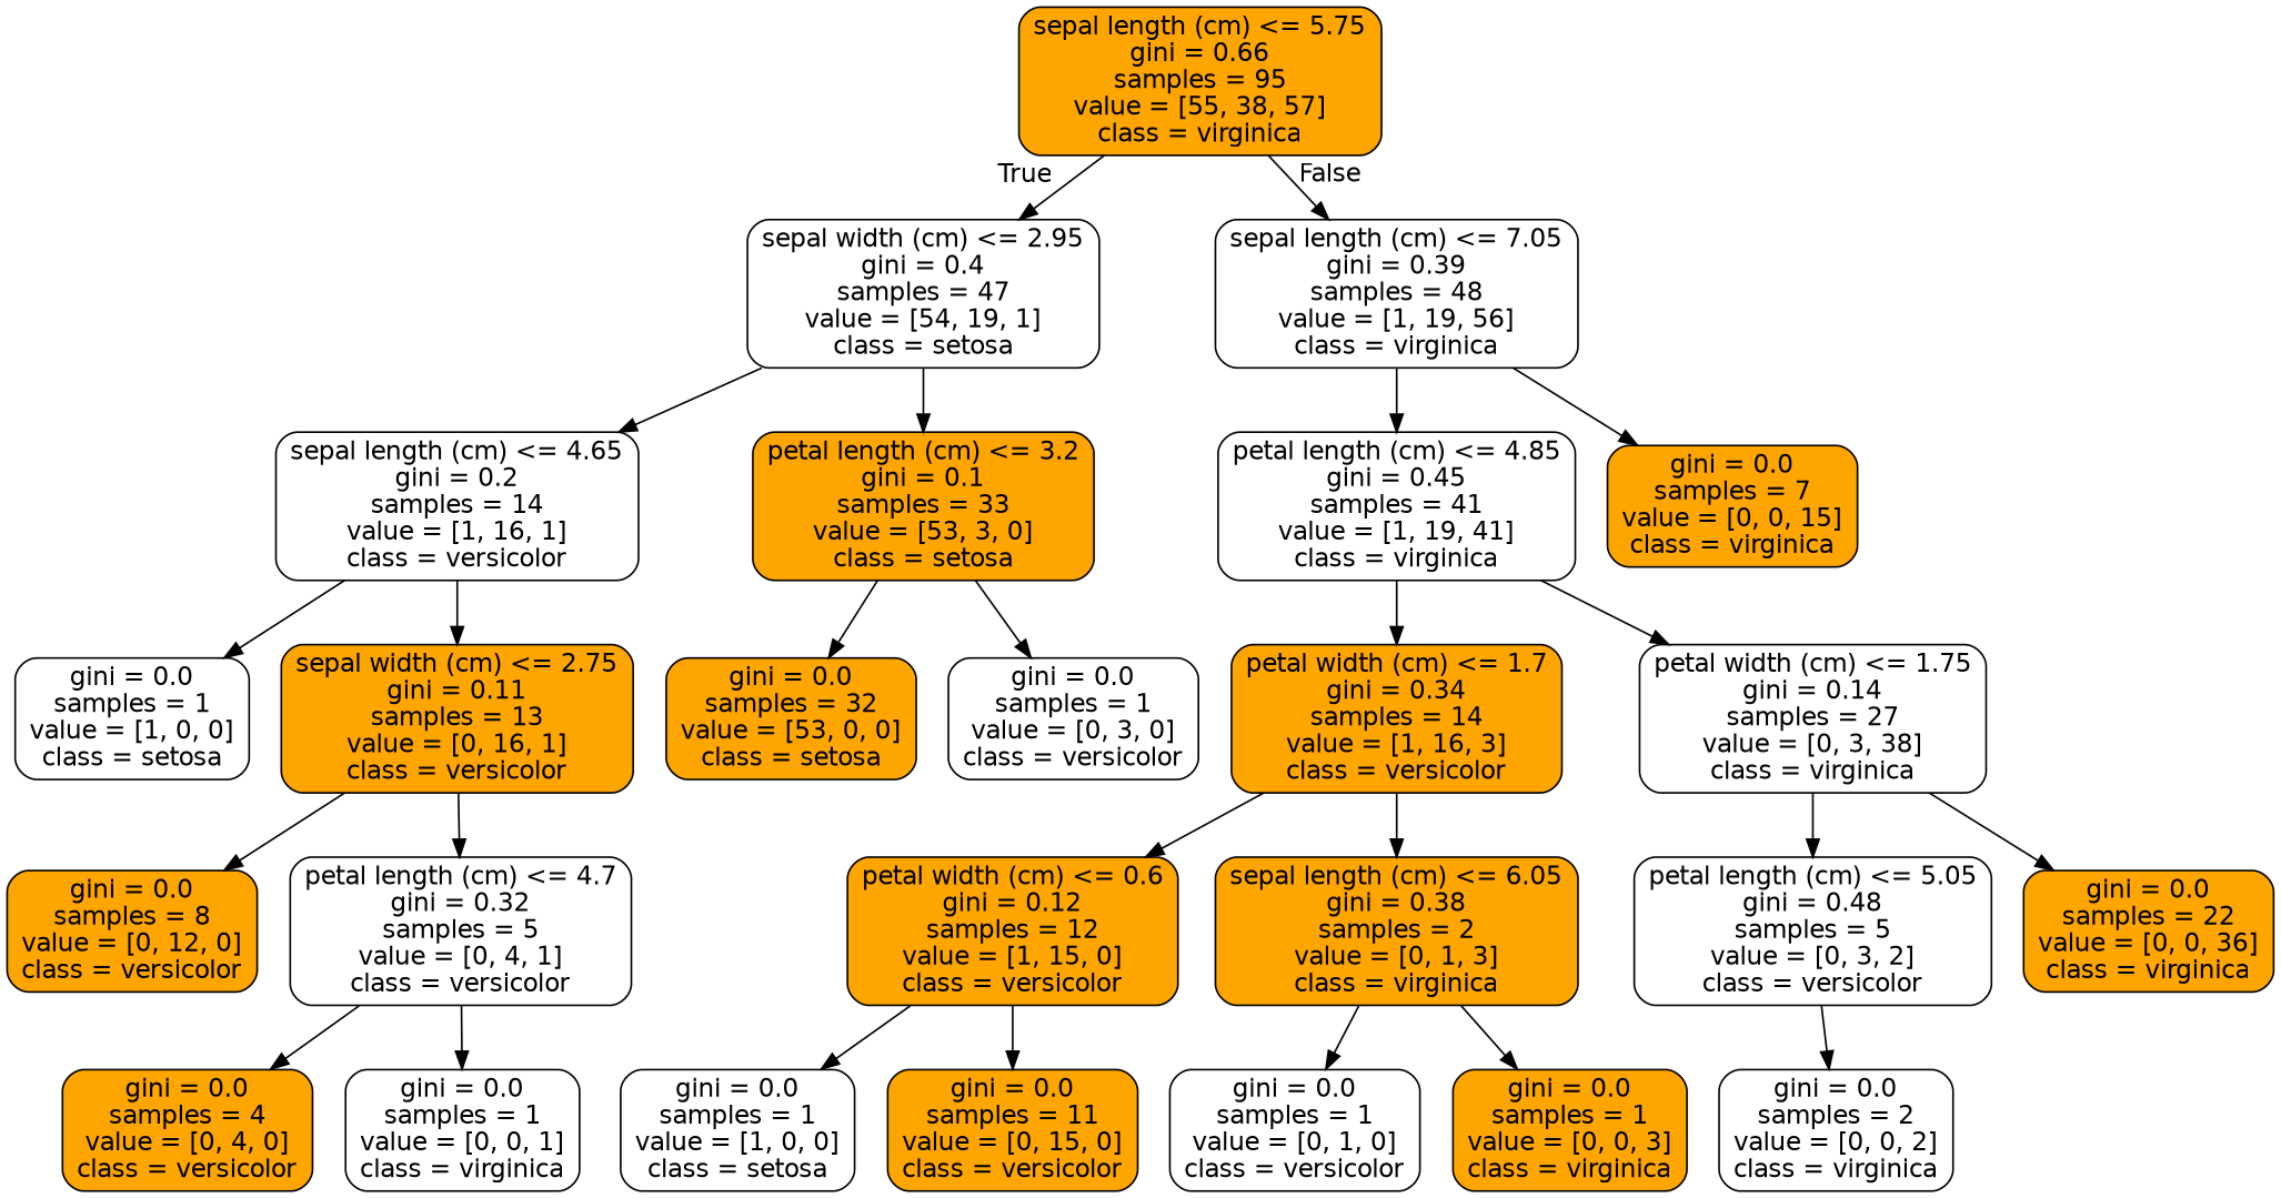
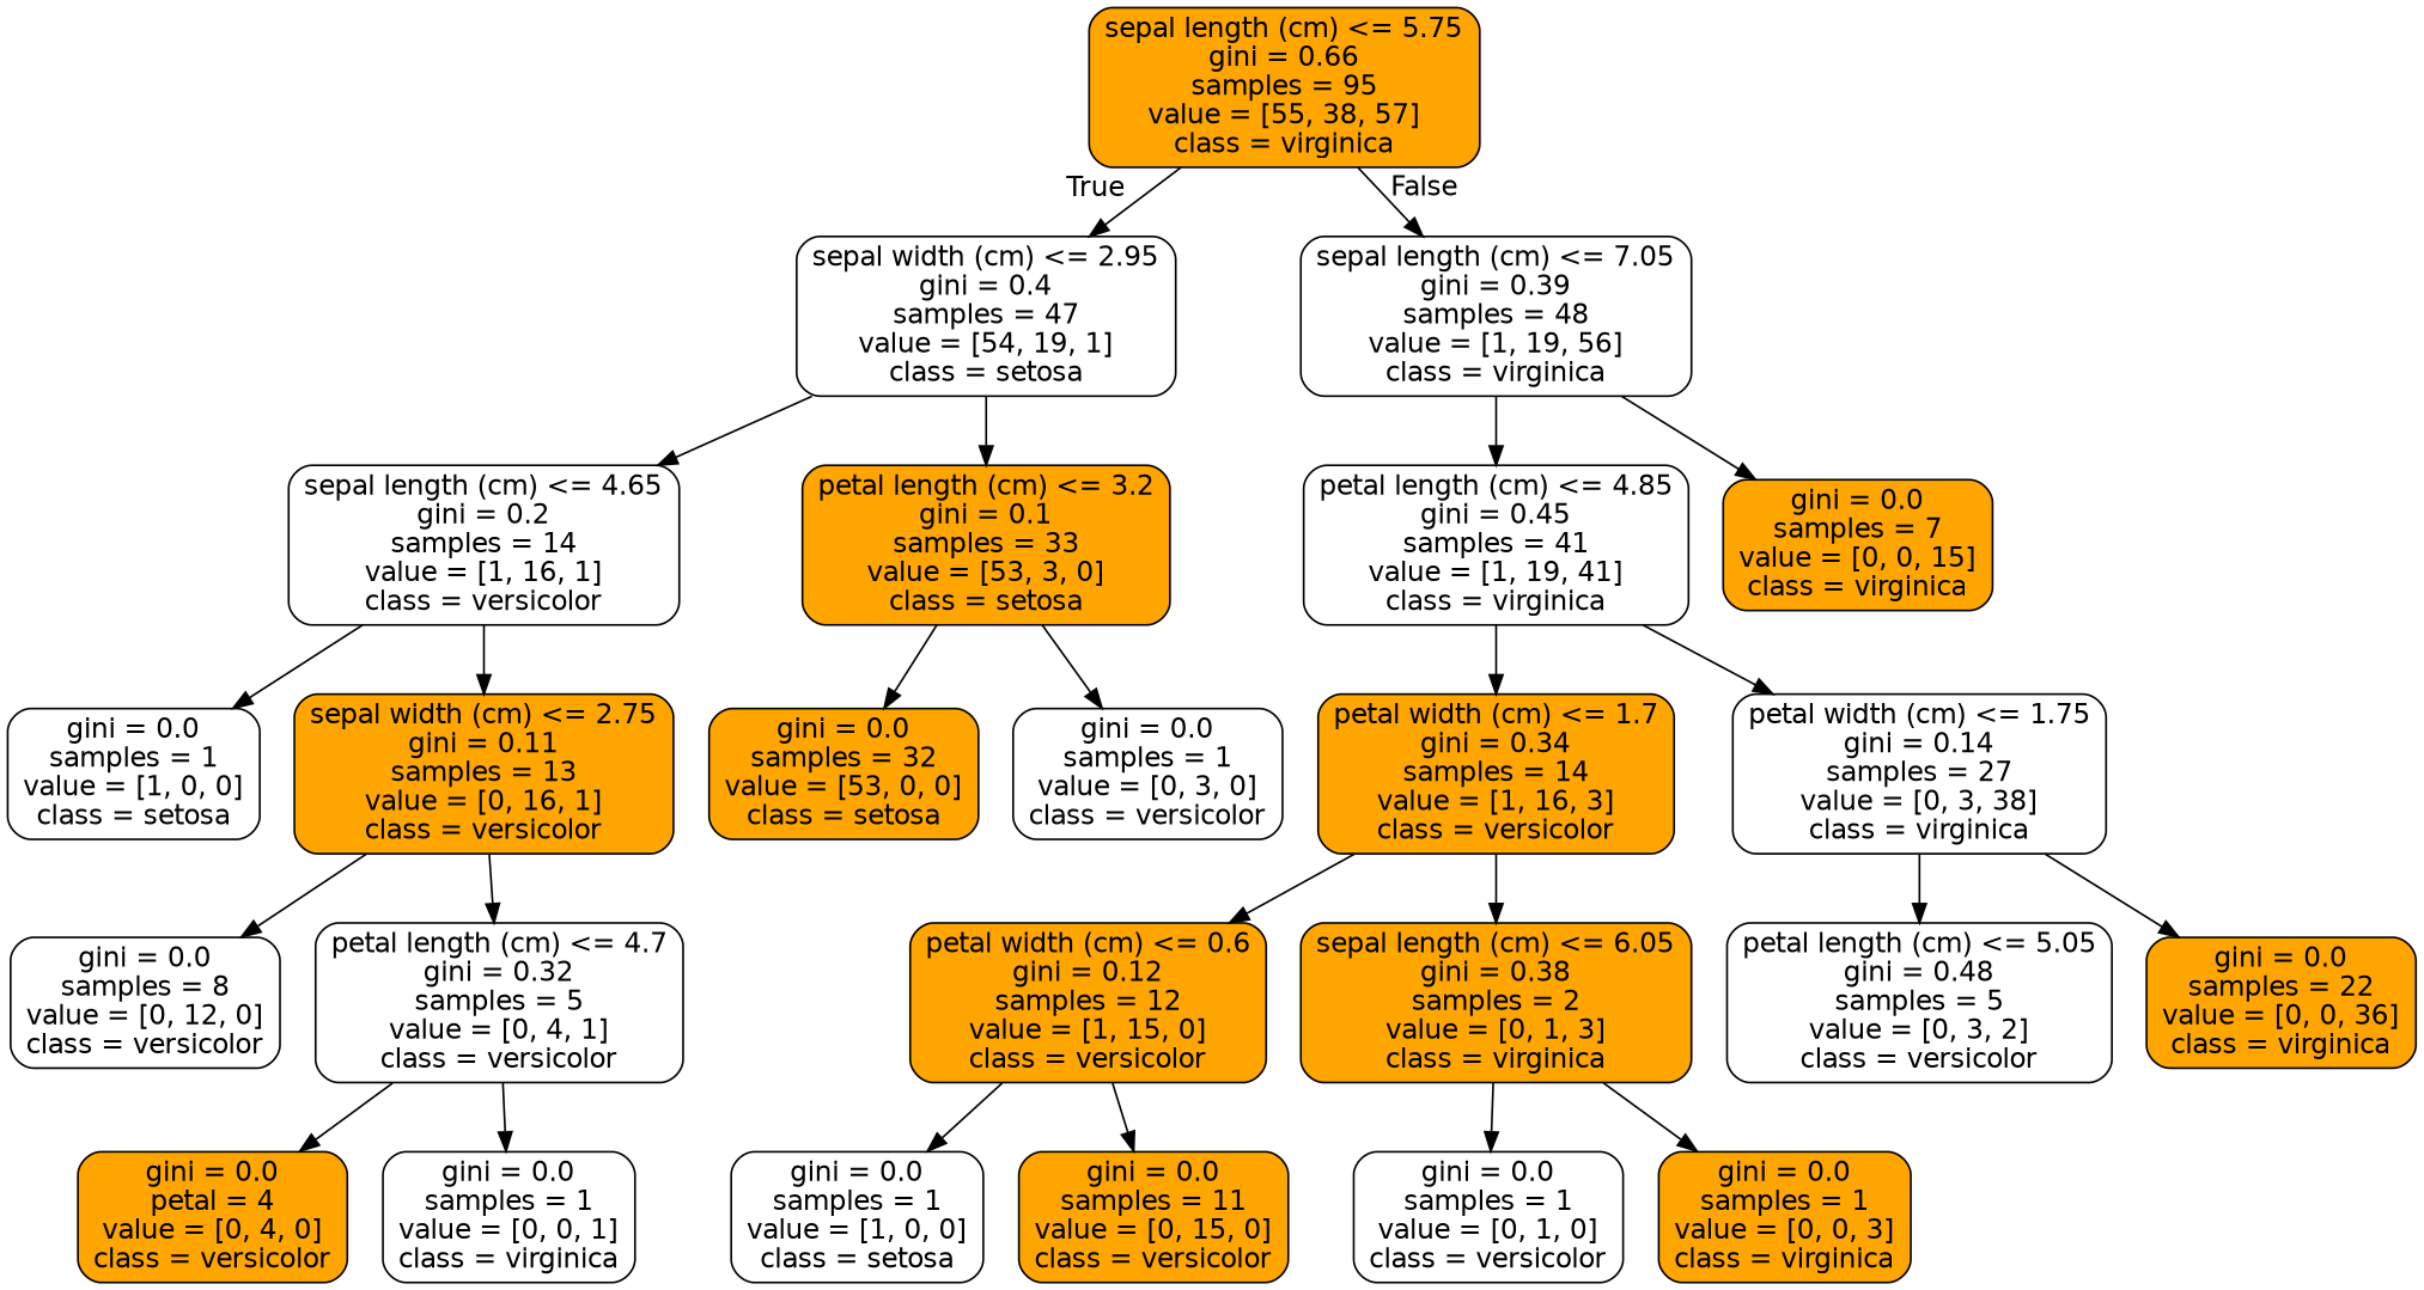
  digraph {
    node [color=black fillcolor=orange fontname=helvetica shape=box style="filled, rounded"]
    edge [fontname=helvetica]
    n1 [label="sepal length (cm) <= 5.75\ngini = 0.66\nsamples = 95\nvalue = [55, 38, 57]\nclass = virginica"]
    n2 [fillcolor=white label="sepal width (cm) <= 2.95\ngini = 0.4\nsamples = 47\nvalue = [54, 19, 1]\nclass = setosa"]
    n3 [fillcolor=white label="sepal length (cm) <= 7.05\ngini = 0.39\nsamples = 48\nvalue = [1, 19, 56]\nclass = virginica"]
    n4 [fillcolor=white label="sepal length (cm) <= 4.65\ngini = 0.2\nsamples = 14\nvalue = [1, 16, 1]\nclass = versicolor"]
    n5 [label="petal length (cm) <= 3.2\ngini = 0.1\nsamples = 33\nvalue = [53, 3, 0]\nclass = setosa"]
    n6 [fillcolor=white label="petal length (cm) <= 4.85\ngini = 0.45\nsamples = 41\nvalue = [1, 19, 41]\nclass = virginica"]
    n7 [label="gini = 0.0\nsamples = 7\nvalue = [0, 0, 15]\nclass = virginica"]
    n8 [fillcolor=white label="gini = 0.0\nsamples = 1\nvalue = [1, 0, 0]\nclass = setosa"]
    n9 [label="sepal width (cm) <= 2.75\ngini = 0.11\nsamples = 13\nvalue = [0, 16, 1]\nclass = versicolor"]
    n10 [label="gini = 0.0\nsamples = 32\nvalue = [53, 0, 0]\nclass = setosa"]
    n11 [fillcolor=white label="gini = 0.0\nsamples = 1\nvalue = [0, 3, 0]\nclass = versicolor"]
-   n12 [label="gini = 0.0\nsamples = 8\nvalue = [0, 12, 0]\nclass = versicolor"]
+   n12 [fillcolor=white label="gini = 0.0\nsamples = 8\nvalue = [0, 12, 0]\nclass = versicolor"]
    n13 [fillcolor=white label="petal length (cm) <= 4.7\ngini = 0.32\nsamples = 5\nvalue = [0, 4, 1]\nclass = versicolor"]
-   n14 [label="gini = 0.0\nsamples = 4\nvalue = [0, 4, 0]\nclass = versicolor"]
+   n14 [label="gini = 0.0\npetal = 4\nvalue = [0, 4, 0]\nclass = versicolor"]
    n15 [fillcolor=white label="gini = 0.0\nsamples = 1\nvalue = [0, 0, 1]\nclass = virginica"]
    n16 [label="petal width (cm) <= 1.7\ngini = 0.34\nsamples = 14\nvalue = [1, 16, 3]\nclass = versicolor"]
    n17 [fillcolor=white label="petal width (cm) <= 1.75\ngini = 0.14\nsamples = 27\nvalue = [0, 3, 38]\nclass = virginica"]
    n18 [label="petal width (cm) <= 0.6\ngini = 0.12\nsamples = 12\nvalue = [1, 15, 0]\nclass = versicolor"]
    n19 [label="sepal length (cm) <= 6.05\ngini = 0.38\nsamples = 2\nvalue = [0, 1, 3]\nclass = virginica"]
    n20 [fillcolor=white label="petal length (cm) <= 5.05\ngini = 0.48\nsamples = 5\nvalue = [0, 3, 2]\nclass = versicolor"]
    n21 [label="gini = 0.0\nsamples = 22\nvalue = [0, 0, 36]\nclass = virginica"]
    n22 [fillcolor=white label="gini = 0.0\nsamples = 1\nvalue = [1, 0, 0]\nclass = setosa"]
    n23 [label="gini = 0.0\nsamples = 11\nvalue = [0, 15, 0]\nclass = versicolor"]
    n24 [fillcolor=white label="gini = 0.0\nsamples = 1\nvalue = [0, 1, 0]\nclass = versicolor"]
    n25 [label="gini = 0.0\nsamples = 1\nvalue = [0, 0, 3]\nclass = virginica"]
-   n26 [fillcolor=white label="gini = 0.0\nsamples = 2\nvalue = [0, 0, 2]\nclass = virginica"]
    n1 -> n2 [headlabel=True labelangle=45 labeldistance=2.5]
    n1 -> n3 [headlabel=False labelangle=-45 labeldistance=2.5]
    n2 -> n4
    n2 -> n5
    n3 -> n6
    n3 -> n7
    n4 -> n8
    n4 -> n9
    n5 -> n10
    n5 -> n11
    n6 -> n16
    n6 -> n17
    n9 -> n12
    n9 -> n13
    n13 -> n14
    n13 -> n15
    n16 -> n18
    n16 -> n19
    n17 -> n20
    n17 -> n21
    n18 -> n22
    n18 -> n23
    n19 -> n24
    n19 -> n25
-   n20 -> n26
  }
